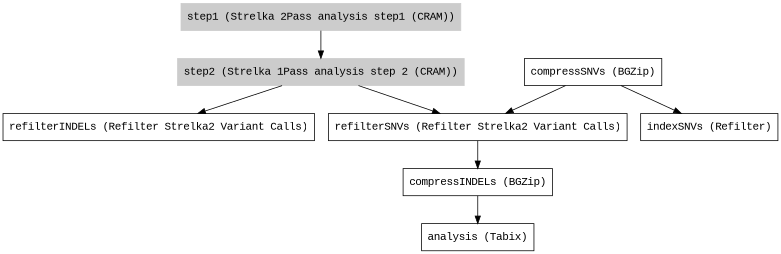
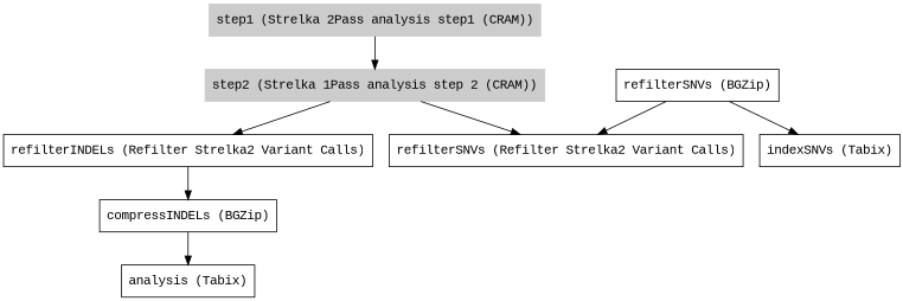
  digraph {
    fontname="Liberation Mono"
    node [fontname="Liberation Mono" shape=record]
    edge [fontname="Liberation Mono"]
    n1 [color=grey80 label="step1 (Strelka 2Pass analysis step1 (CRAM))" style=filled]
    n2 [color=grey80 label="step2 (Strelka 1Pass analysis step 2 (CRAM))" style=filled]
    n3 [label="refilterSNVs (Refilter Strelka2 Variant Calls)"]
    n4 [label="refilterINDELs (Refilter Strelka2 Variant Calls)"]
    n5 [label="compressINDELs (BGZip)"]
-   n6 [label="compressSNVs (BGZip)"]
-   n7 [label="indexSNVs (Refilter)"]
+   n6 [label="refilterSNVs (BGZip)"]
+   n7 [label="indexSNVs (Tabix)"]
    n8 [label="analysis (Tabix)"]
    n1 -> n2
    n2 -> n3
    n2 -> n4
-   n3 -> n5
+   n4 -> n5
    n5 -> n8
    n6 -> n3
    n6 -> n7
  }
